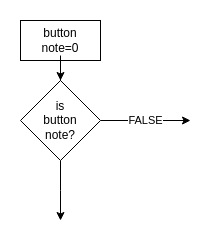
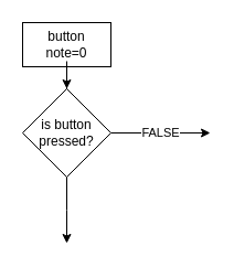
  <mxCell id="0" />
  <mxCell id="1" parent="0" />
  <mxCell id="2" style="edgeStyle=orthogonalEdgeStyle;rounded=0;orthogonalLoop=1;jettySize=auto;html=1;exitX=1;exitY=0.75;exitDx=0;exitDy=0;entryX=1;entryY=0.75;entryDx=0;entryDy=0;" edge="1" parent="1" source="5" target="5"><mxGeometry relative="1" as="geometry" /></mxCell>
  <mxCell id="3" value="" style="rounded=0;whiteSpace=wrap;html=1;" vertex="1" parent="1"><mxGeometry x="20" y="20" width="80" height="40" as="geometry" /></mxCell>
  <mxCell id="4" style="edgeStyle=orthogonalEdgeStyle;rounded=0;orthogonalLoop=1;jettySize=auto;html=1;" edge="1" parent="1" source="9"><mxGeometry relative="1" as="geometry"><mxPoint x="60" y="110" as="targetPoint" /></mxGeometry></mxCell>
  <mxCell id="5" value="button note=0" style="text;strokeColor=none;align=center;fillColor=none;html=1;verticalAlign=middle;whiteSpace=wrap;rounded=0;" vertex="1" parent="1"><mxGeometry x="30" y="25" width="60" height="30" as="geometry" /></mxCell>
  <mxCell id="6" value="" style="edgeStyle=orthogonalEdgeStyle;rounded=0;orthogonalLoop=1;jettySize=auto;html=1;" edge="1" parent="1" source="5" target="9"><mxGeometry relative="1" as="geometry"><mxPoint x="60" y="110" as="targetPoint" /><mxPoint x="60" y="55" as="sourcePoint" /></mxGeometry></mxCell>
  <mxCell id="7" style="edgeStyle=orthogonalEdgeStyle;rounded=0;orthogonalLoop=1;jettySize=auto;html=1;exitX=0.5;exitY=1;exitDx=0;exitDy=0;" edge="1" parent="1" source="9"><mxGeometry relative="1" as="geometry"><mxPoint x="60" y="220" as="targetPoint" /></mxGeometry></mxCell>
  <mxCell id="8" value="FALSE" style="edgeStyle=orthogonalEdgeStyle;rounded=0;orthogonalLoop=1;jettySize=auto;html=1;exitX=1;exitY=0.5;exitDx=0;exitDy=0;" edge="1" parent="1" source="9"><mxGeometry relative="1" as="geometry"><mxPoint x="190" y="120" as="targetPoint" /></mxGeometry></mxCell>
  <mxCell id="9" value="" style="rhombus;whiteSpace=wrap;html=1;" parent="1" vertex="1"><mxGeometry x="20" y="80" width="80" height="80" as="geometry" /></mxCell>
- <mxCell id="10" value="is button note?" style="text;strokeColor=none;align=center;fillColor=none;html=1;verticalAlign=middle;whiteSpace=wrap;rounded=0;" vertex="1" parent="1"><mxGeometry x="40" y="100" width="40" height="40" as="geometry" /></mxCell>
+ <mxCell id="10" value="is button pressed?" style="text;strokeColor=none;align=center;fillColor=none;html=1;verticalAlign=middle;whiteSpace=wrap;rounded=0;" vertex="1" parent="1"><mxGeometry x="40" y="100" width="40" height="40" as="geometry" /></mxCell>
